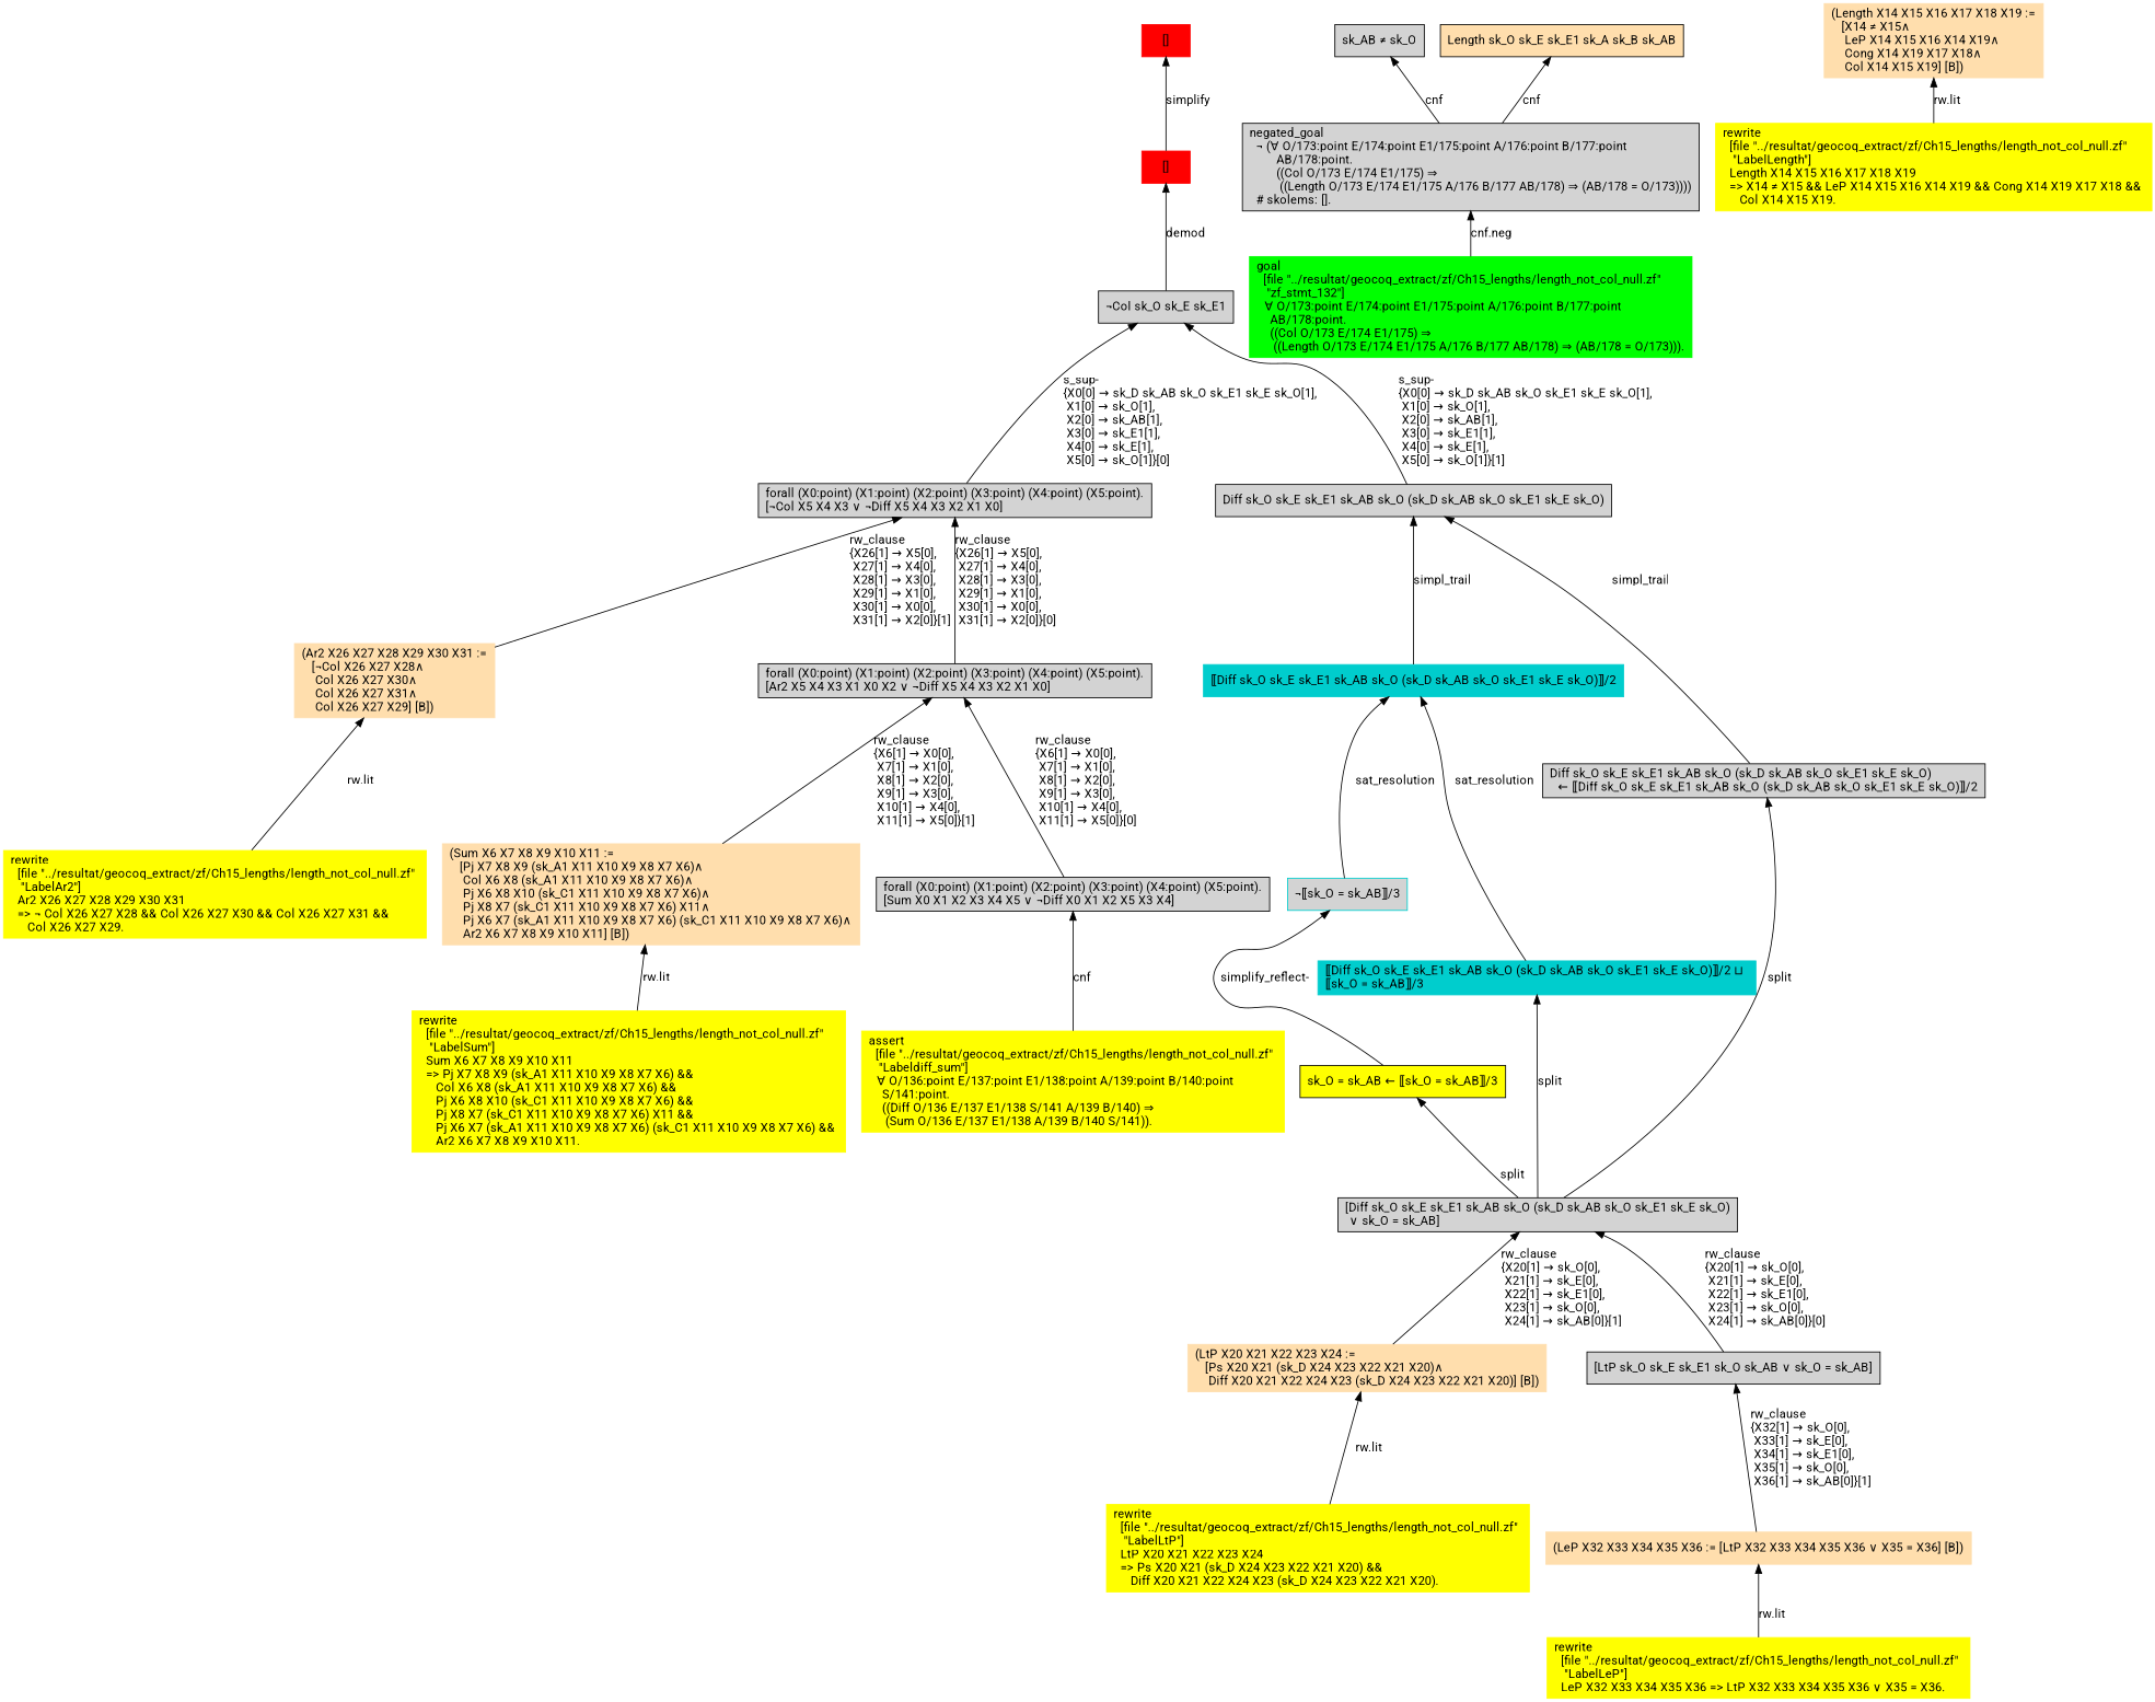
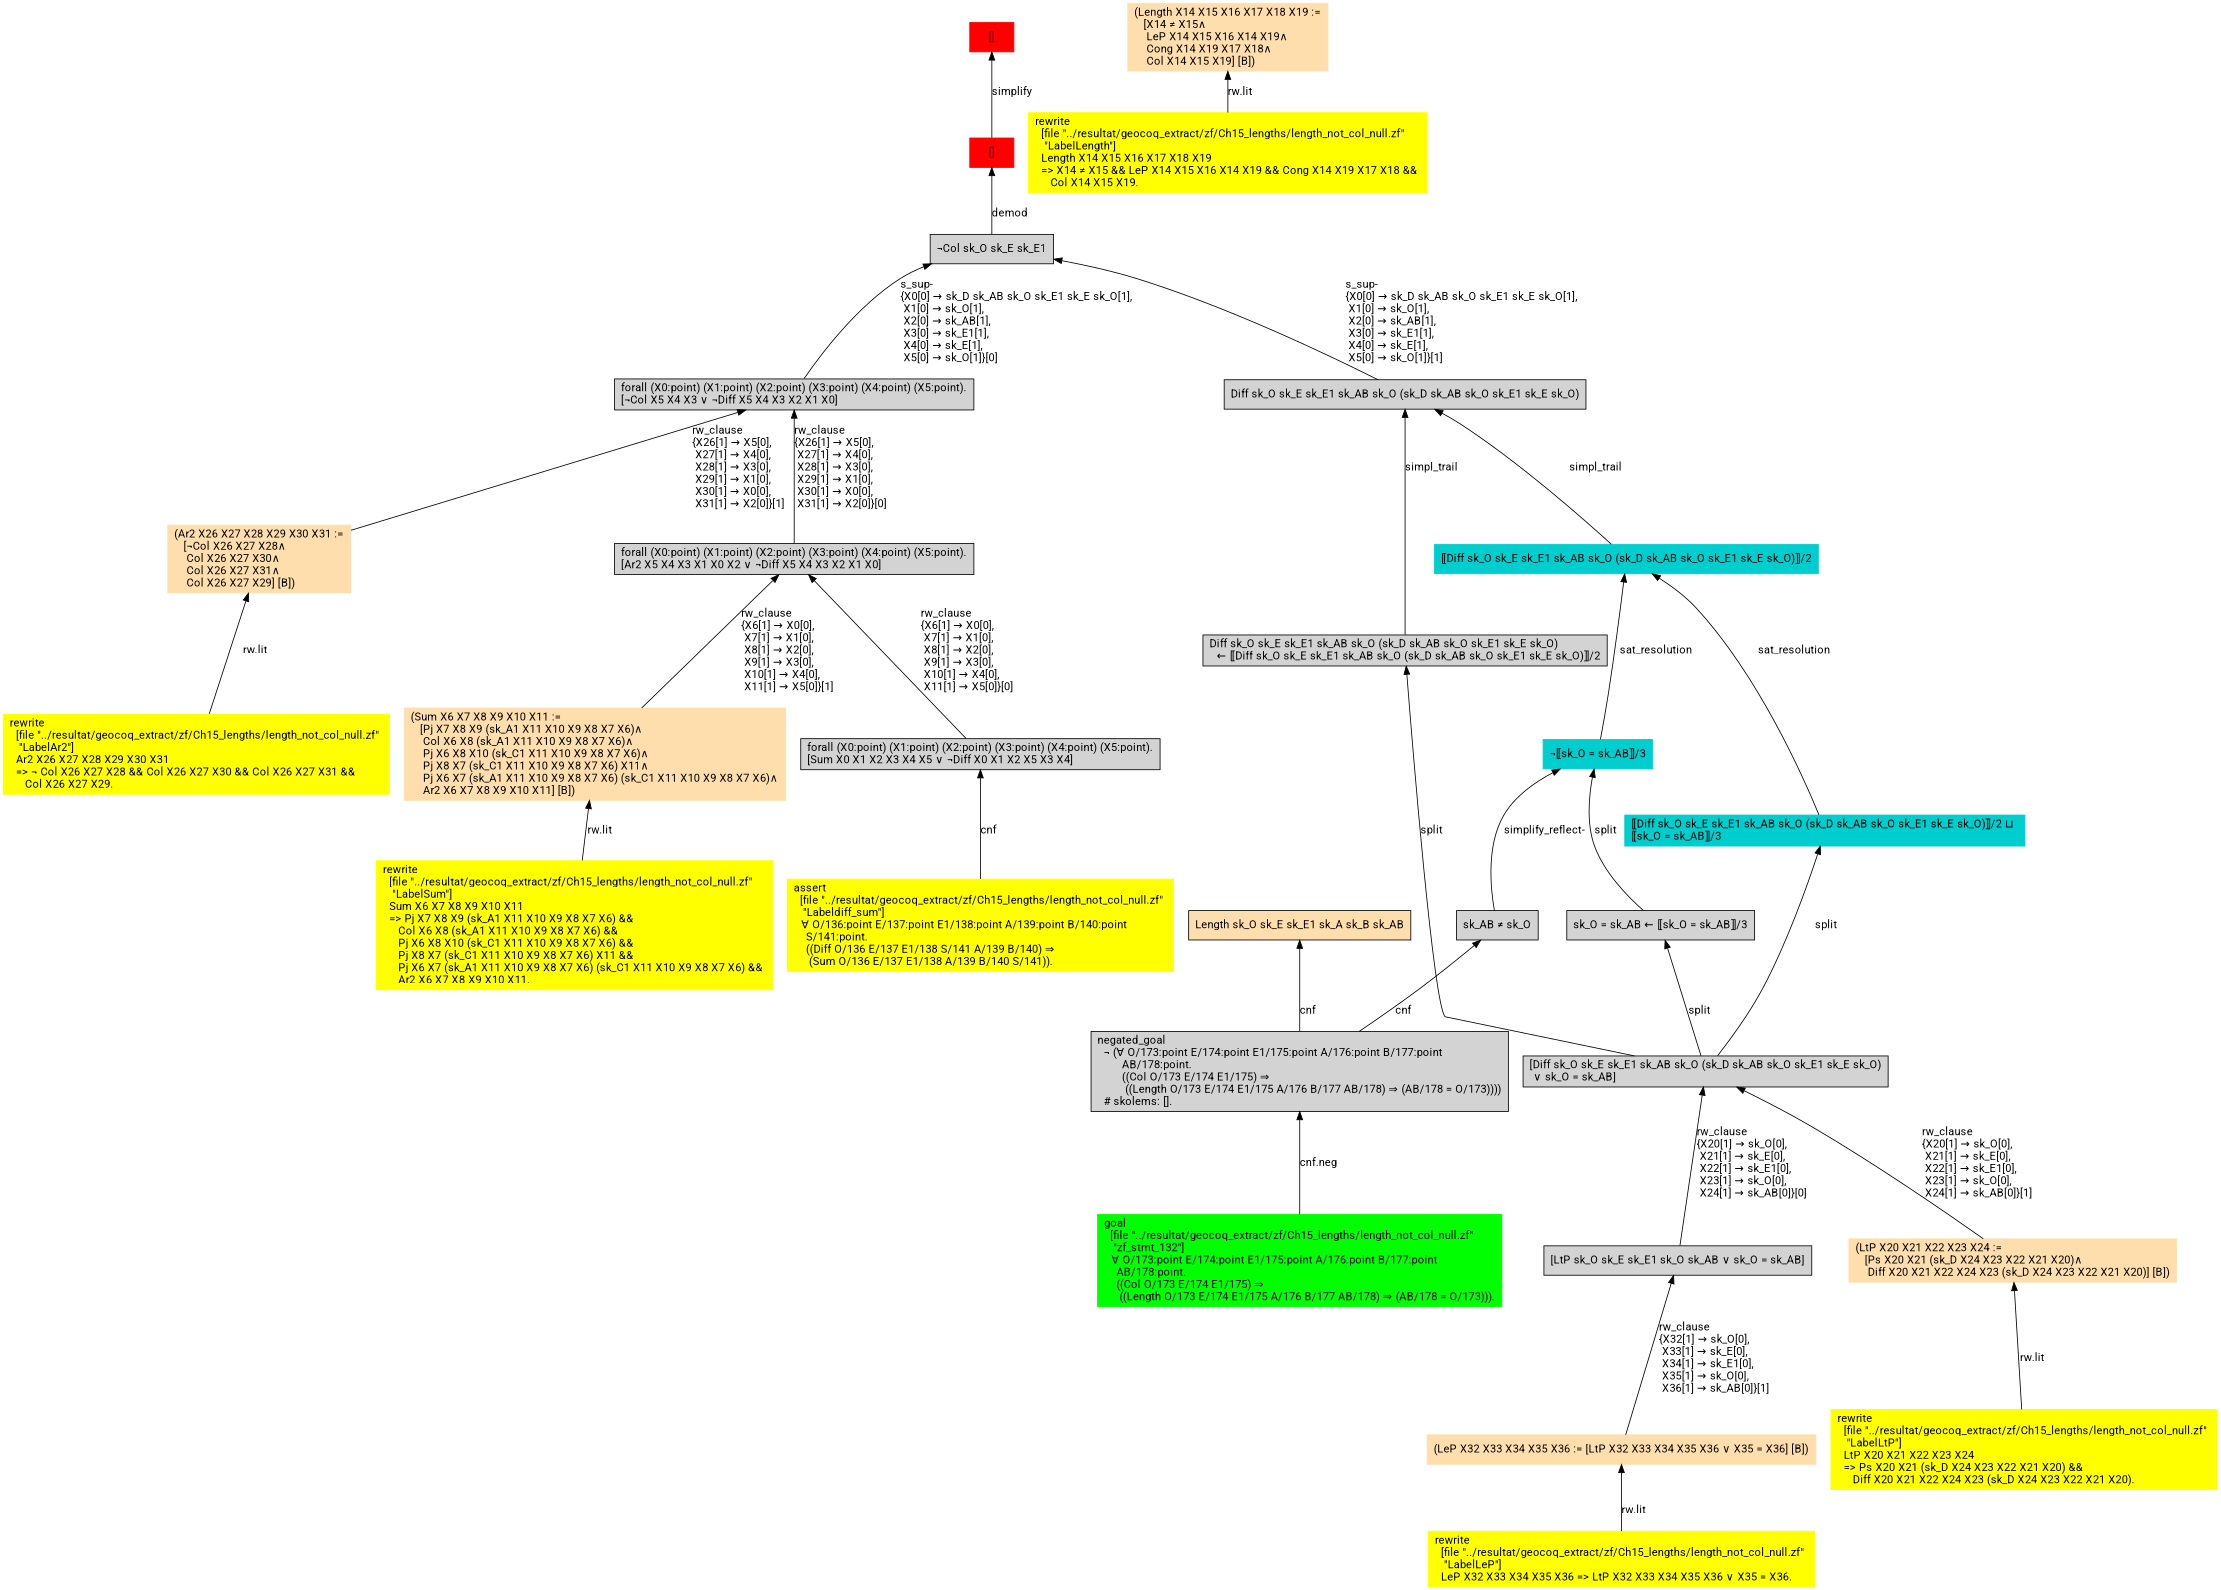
  digraph {
    fontname=Roboto
    node [fontname=Roboto shape=box style=filled]
    edge [dir=back fontname=Roboto]
    n1 [color=red label="[]"]
    n2 [color=red label="[]"]
    n3 [label="¬Col sk_O sk_E sk_E1\l"]
    n4 [label="forall (X0:point) (X1:point) (X2:point) (X3:point) (X4:point) (X5:point).\l[¬Col X5 X4 X3 ∨ ¬Diff X5 X4 X3 X2 X1 X0]\l"]
    n5 [label="Diff sk_O sk_E sk_E1 sk_AB sk_O (sk_D sk_AB sk_O sk_E1 sk_E sk_O)\l"]
    n6 [label="negated_goal\l  ¬ (∀ O/173:point E/174:point E1/175:point A/176:point B/177:point \l        AB/178:point.\l        ((Col O/173 E/174 E1/175) ⇒\l         ((Length O/173 E/174 E1/175 A/176 B/177 AB/178) ⇒ (AB/178 = O/173))))\l  # skolems: [].\l"]
    n7 [color=green label="goal\l  [file \"../resultat/geocoq_extract/zf/Ch15_lengths/length_not_col_null.zf\" \l   \"zf_stmt_132\"]\l  ∀ O/173:point E/174:point E1/175:point A/176:point B/177:point \l    AB/178:point.\l    ((Col O/173 E/174 E1/175) ⇒\l     ((Length O/173 E/174 E1/175 A/176 B/177 AB/178) ⇒ (AB/178 = O/173))).\l"]
    n8 [color=navajowhite label="(Ar2 X26 X27 X28 X29 X30 X31 :=\l   [¬Col X26 X27 X28∧\l    Col X26 X27 X30∧\l    Col X26 X27 X31∧\l    Col X26 X27 X29] [B])\l"]
    n9 [label="forall (X0:point) (X1:point) (X2:point) (X3:point) (X4:point) (X5:point).\l[Ar2 X5 X4 X3 X1 X0 X2 ∨ ¬Diff X5 X4 X3 X2 X1 X0]\l"]
    n10 [color=cyan3 label="⟦Diff sk_O sk_E sk_E1 sk_AB sk_O (sk_D sk_AB sk_O sk_E1 sk_E sk_O)⟧/2\l"]
    n11 [label="Diff sk_O sk_E sk_E1 sk_AB sk_O (sk_D sk_AB sk_O sk_E1 sk_E sk_O)\l  ← ⟦Diff sk_O sk_E sk_E1 sk_AB sk_O (sk_D sk_AB sk_O sk_E1 sk_E sk_O)⟧/2\l"]
    n12 [color=yellow label="rewrite\l  [file \"../resultat/geocoq_extract/zf/Ch15_lengths/length_not_col_null.zf\" \l   \"LabelAr2\"]\l  Ar2 X26 X27 X28 X29 X30 X31\l  =\> ¬ Col X26 X27 X28 && Col X26 X27 X30 && Col X26 X27 X31 && \l     Col X26 X27 X29.\l"]
    n13 [color=navajowhite label="(Sum X6 X7 X8 X9 X10 X11 :=\l   [Pj X7 X8 X9 (sk_A1 X11 X10 X9 X8 X7 X6)∧\l    Col X6 X8 (sk_A1 X11 X10 X9 X8 X7 X6)∧\l    Pj X6 X8 X10 (sk_C1 X11 X10 X9 X8 X7 X6)∧\l    Pj X8 X7 (sk_C1 X11 X10 X9 X8 X7 X6) X11∧\l    Pj X6 X7 (sk_A1 X11 X10 X9 X8 X7 X6) (sk_C1 X11 X10 X9 X8 X7 X6)∧\l    Ar2 X6 X7 X8 X9 X10 X11] [B])\l"]
    n14 [label="forall (X0:point) (X1:point) (X2:point) (X3:point) (X4:point) (X5:point).\l[Sum X0 X1 X2 X3 X4 X5 ∨ ¬Diff X0 X1 X2 X5 X3 X4]\l"]
    n15 [color=yellow label="rewrite\l  [file \"../resultat/geocoq_extract/zf/Ch15_lengths/length_not_col_null.zf\" \l   \"LabelSum\"]\l  Sum X6 X7 X8 X9 X10 X11\l  =\> Pj X7 X8 X9 (sk_A1 X11 X10 X9 X8 X7 X6) && \l     Col X6 X8 (sk_A1 X11 X10 X9 X8 X7 X6) && \l     Pj X6 X8 X10 (sk_C1 X11 X10 X9 X8 X7 X6) && \l     Pj X8 X7 (sk_C1 X11 X10 X9 X8 X7 X6) X11 && \l     Pj X6 X7 (sk_A1 X11 X10 X9 X8 X7 X6) (sk_C1 X11 X10 X9 X8 X7 X6) && \l     Ar2 X6 X7 X8 X9 X10 X11.\l"]
    n16 [color=yellow label="assert\l  [file \"../resultat/geocoq_extract/zf/Ch15_lengths/length_not_col_null.zf\" \l   \"Labeldiff_sum\"]\l  ∀ O/136:point E/137:point E1/138:point A/139:point B/140:point \l    S/141:point.\l    ((Diff O/136 E/137 E1/138 S/141 A/139 B/140) ⇒\l     (Sum O/136 E/137 E1/138 A/139 B/140 S/141)).\l"]
-   n17 [color=cyan3 label="¬⟦sk_O = sk_AB⟧/3\l" fillcolor=lightgrey]
+   n17 [color=cyan3 label="¬⟦sk_O = sk_AB⟧/3\l"]
    n18 [color=cyan3 label="⟦Diff sk_O sk_E sk_E1 sk_AB sk_O (sk_D sk_AB sk_O sk_E1 sk_E sk_O)⟧/2 ⊔ \l⟦sk_O = sk_AB⟧/3\l"]
    n19 [label="[Diff sk_O sk_E sk_E1 sk_AB sk_O (sk_D sk_AB sk_O sk_E1 sk_E sk_O)\l ∨ sk_O = sk_AB]\l"]
    n20 [label="sk_AB ≠ sk_O\l"]
-   n21 [label="sk_O = sk_AB ← ⟦sk_O = sk_AB⟧/3\l" fillcolor=yellow]
+   n21 [label="sk_O = sk_AB ← ⟦sk_O = sk_AB⟧/3\l"]
    n22 [color=navajowhite label="(LtP X20 X21 X22 X23 X24 :=\l   [Ps X20 X21 (sk_D X24 X23 X22 X21 X20)∧\l    Diff X20 X21 X22 X24 X23 (sk_D X24 X23 X22 X21 X20)] [B])\l"]
    n23 [label="[LtP sk_O sk_E sk_E1 sk_O sk_AB ∨ sk_O = sk_AB]\l"]
    n24 [color=yellow label="rewrite\l  [file \"../resultat/geocoq_extract/zf/Ch15_lengths/length_not_col_null.zf\" \l   \"LabelLtP\"]\l  LtP X20 X21 X22 X23 X24\l  =\> Ps X20 X21 (sk_D X24 X23 X22 X21 X20) && \l     Diff X20 X21 X22 X24 X23 (sk_D X24 X23 X22 X21 X20).\l"]
    n25 [color=navajowhite label="(LeP X32 X33 X34 X35 X36 := [LtP X32 X33 X34 X35 X36 ∨ X35 = X36] [B])\l"]
    n26 [color=yellow label="rewrite\l  [file \"../resultat/geocoq_extract/zf/Ch15_lengths/length_not_col_null.zf\" \l   \"LabelLeP\"]\l  LeP X32 X33 X34 X35 X36 =\> LtP X32 X33 X34 X35 X36 ∨ X35 = X36.\l"]
    n27 [color=navajowhite label="(Length X14 X15 X16 X17 X18 X19 :=\l   [X14 ≠ X15∧\l    LeP X14 X15 X16 X14 X19∧\l    Cong X14 X19 X17 X18∧\l    Col X14 X15 X19] [B])\l"]
    n28 [color=yellow label="rewrite\l  [file \"../resultat/geocoq_extract/zf/Ch15_lengths/length_not_col_null.zf\" \l   \"LabelLength\"]\l  Length X14 X15 X16 X17 X18 X19\l  =\> X14 ≠ X15 && LeP X14 X15 X16 X14 X19 && Cong X14 X19 X17 X18 && \l     Col X14 X15 X19.\l"]
    n29 [fillcolor=navajowhite label="Length sk_O sk_E sk_E1 sk_A sk_B sk_AB\l"]
    n1 -> n2 [label=simplify]
    n2 -> n3 [label=demod]
    n3 -> n4 [label="s_sup-\l\{X0[0] → sk_D sk_AB sk_O sk_E1 sk_E sk_O[1], \l X1[0] → sk_O[1], \l X2[0] → sk_AB[1], \l X3[0] → sk_E1[1], \l X4[0] → sk_E[1], \l X5[0] → sk_O[1]\}[0]\l"]
    n3 -> n5 [label="s_sup-\l\{X0[0] → sk_D sk_AB sk_O sk_E1 sk_E sk_O[1], \l X1[0] → sk_O[1], \l X2[0] → sk_AB[1], \l X3[0] → sk_E1[1], \l X4[0] → sk_E[1], \l X5[0] → sk_O[1]\}[1]\l"]
    n4 -> n8 [label="rw_clause\l\{X26[1] → X5[0], \l X27[1] → X4[0], \l X28[1] → X3[0], \l X29[1] → X1[0], \l X30[1] → X0[0], \l X31[1] → X2[0]\}[1]\l"]
    n4 -> n9 [label="rw_clause\l\{X26[1] → X5[0], \l X27[1] → X4[0], \l X28[1] → X3[0], \l X29[1] → X1[0], \l X30[1] → X0[0], \l X31[1] → X2[0]\}[0]\l"]
    n5 -> n10 [label=simpl_trail]
    n5 -> n11 [label=simpl_trail]
    n6 -> n7 [label="cnf.neg"]
    n8 -> n12 [label="rw.lit"]
    n9 -> n13 [label="rw_clause\l\{X6[1] → X0[0], \l X7[1] → X1[0], \l X8[1] → X2[0], \l X9[1] → X3[0], \l X10[1] → X4[0], \l X11[1] → X5[0]\}[1]\l"]
    n9 -> n14 [label="rw_clause\l\{X6[1] → X0[0], \l X7[1] → X1[0], \l X8[1] → X2[0], \l X9[1] → X3[0], \l X10[1] → X4[0], \l X11[1] → X5[0]\}[0]\l"]
    n10 -> n17 [label=sat_resolution]
    n10 -> n18 [label=sat_resolution]
    n11 -> n19 [label=split]
    n13 -> n15 [label="rw.lit"]
    n14 -> n16 [label=cnf]
-   n17 -> n21 [label="simplify_reflect-"]
+   n17 -> n20 [label="simplify_reflect-"]
+   n17 -> n21 [label=split]
    n18 -> n19 [label=split]
    n19 -> n22 [label="rw_clause\l\{X20[1] → sk_O[0], \l X21[1] → sk_E[0], \l X22[1] → sk_E1[0], \l X23[1] → sk_O[0], \l X24[1] → sk_AB[0]\}[1]\l"]
    n19 -> n23 [label="rw_clause\l\{X20[1] → sk_O[0], \l X21[1] → sk_E[0], \l X22[1] → sk_E1[0], \l X23[1] → sk_O[0], \l X24[1] → sk_AB[0]\}[0]\l"]
    n20 -> n6 [label=cnf]
    n21 -> n19 [label=split]
    n22 -> n24 [label="rw.lit"]
    n23 -> n25 [label="rw_clause\l\{X32[1] → sk_O[0], \l X33[1] → sk_E[0], \l X34[1] → sk_E1[0], \l X35[1] → sk_O[0], \l X36[1] → sk_AB[0]\}[1]\l"]
    n25 -> n26 [label="rw.lit"]
    n27 -> n28 [label="rw.lit"]
    n29 -> n6 [label=cnf]
  }
